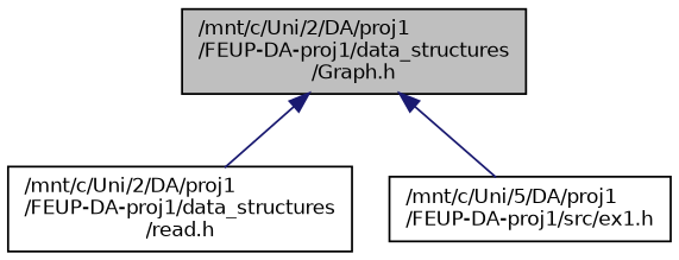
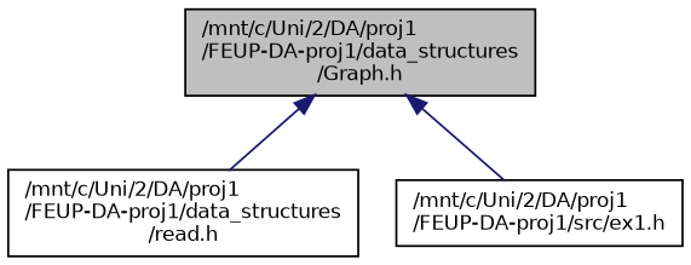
  digraph {
    node [color=black fillcolor=white fontname=Helvetica fontsize=10 shape=record style=filled]
    edge [color=midnightblue dir=back fontname=Helvetica fontsize=10 labelfontname=Helvetica labelfontsize=10 style=solid]
    n1 [fillcolor=grey75 fontcolor=black height=0.2 label="/mnt/c/Uni/2/DA/proj1\l/FEUP-DA-proj1/data_structures\l/Graph.h" width=0.4]
    n2 [height=0.2 label="/mnt/c/Uni/2/DA/proj1\l/FEUP-DA-proj1/data_structures\l/read.h" width=0.4]
-   n3 [height=0.2 label="/mnt/c/Uni/5/DA/proj1\l/FEUP-DA-proj1/src/ex1.h" width=0.4]
+   n3 [height=0.2 label="/mnt/c/Uni/2/DA/proj1\l/FEUP-DA-proj1/src/ex1.h" width=0.4]
    n1 -> n2
    n1 -> n3
  }
